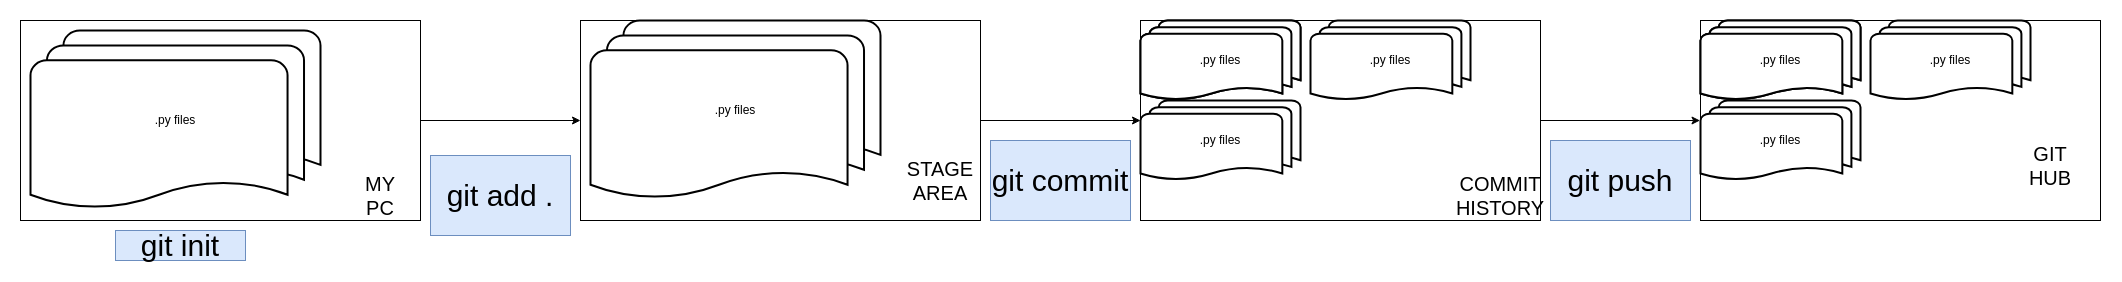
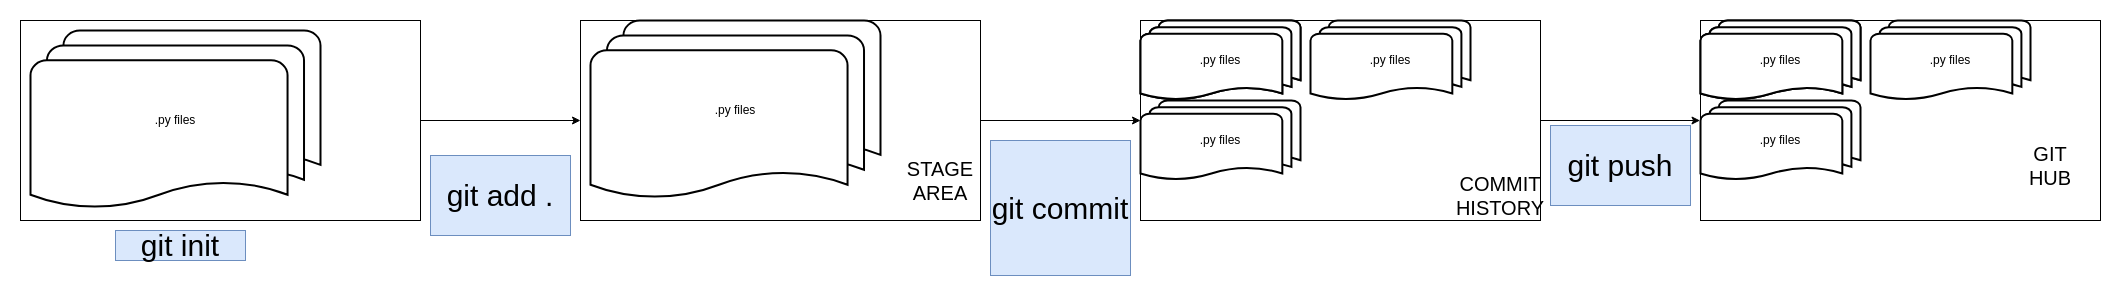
  <mxCell id="0" />
  <mxCell id="1" parent="0" />
  <mxCell id="2" style="edgeStyle=orthogonalEdgeStyle;rounded=0;orthogonalLoop=1;jettySize=auto;html=1;exitX=1;exitY=0.5;exitDx=0;exitDy=0;entryX=0;entryY=0.5;entryDx=0;entryDy=0;" edge="1" parent="1" source="3" target="8"><mxGeometry relative="1" as="geometry" /></mxCell>
  <mxCell id="3" value="" style="rounded=0;whiteSpace=wrap;html=1;" vertex="1" parent="1"><mxGeometry y="20" width="400" height="200" as="geometry" x="20" /></mxCell>
- <mxCell id="4" value="MY PC" style="text;html=1;strokeColor=none;fillColor=none;align=center;verticalAlign=middle;whiteSpace=wrap;rounded=0;fontSize=20;" vertex="1" parent="1"><mxGeometry x="350" y="180" width="60" height="30" as="geometry" /></mxCell>
  <mxCell id="5" value=".py files" style="strokeWidth=2;html=1;shape=mxgraph.flowchart.multi-document;whiteSpace=wrap;" vertex="1" parent="1"><mxGeometry x="30" y="30" width="290" height="180" as="geometry" /></mxCell>
  <mxCell id="6" value="git init&lt;br style=&quot;font-size: 30px;&quot;&gt;" style="text;html=1;strokeColor=#6c8ebf;fillColor=#dae8fc;align=center;verticalAlign=middle;whiteSpace=wrap;rounded=0;fontSize=30;" vertex="1" parent="1"><mxGeometry x="115" y="230" width="130" height="30" as="geometry" /></mxCell>
  <mxCell id="7" value="" style="group" vertex="1" connectable="0" parent="1"><mxGeometry x="580" y="20" width="400" height="200" as="geometry" /></mxCell>
  <mxCell id="8" value="" style="rounded=0;whiteSpace=wrap;html=1;" vertex="1" parent="7"><mxGeometry width="400" height="200" as="geometry" /></mxCell>
  <mxCell id="9" value="STAGE AREA" style="text;html=1;strokeColor=none;fillColor=none;align=center;verticalAlign=middle;whiteSpace=wrap;rounded=0;fontSize=20;" vertex="1" parent="7"><mxGeometry x="330" y="145" width="60" height="30" as="geometry" /></mxCell>
  <mxCell id="10" value=".py files" style="strokeWidth=2;html=1;shape=mxgraph.flowchart.multi-document;whiteSpace=wrap;" vertex="1" parent="7"><mxGeometry x="10" width="290" height="180" as="geometry" /></mxCell>
- <mxCell id="11" value="git commit" style="text;html=1;strokeColor=#6c8ebf;fillColor=#dae8fc;align=center;verticalAlign=middle;whiteSpace=wrap;rounded=0;fontSize=30;" vertex="1" parent="1"><mxGeometry x="990" y="140" width="140" height="80" as="geometry" /></mxCell>
+ <mxCell id="11" value="git commit" style="text;html=1;strokeColor=#6c8ebf;fillColor=#dae8fc;align=center;verticalAlign=middle;whiteSpace=wrap;rounded=0;fontSize=30;" vertex="1" parent="1"><mxGeometry x="990" y="140" width="140" height="135" as="geometry" /></mxCell>
  <mxCell id="12" style="edgeStyle=orthogonalEdgeStyle;rounded=0;orthogonalLoop=1;jettySize=auto;html=1;entryX=-0.003;entryY=0.25;entryDx=0;entryDy=0;entryPerimeter=0;" edge="1" parent="1" source="13" target="24"><mxGeometry relative="1" as="geometry" /></mxCell>
  <mxCell id="13" value="" style="rounded=0;whiteSpace=wrap;html=1;container=0;" vertex="1" parent="1"><mxGeometry x="1140" y="20" width="400" height="200" as="geometry" /></mxCell>
  <mxCell id="14" value="COMMIT HISTORY" style="text;html=1;strokeColor=none;fillColor=none;align=center;verticalAlign=middle;whiteSpace=wrap;rounded=0;fontSize=20;container=0;" vertex="1" parent="1"><mxGeometry x="1470" y="180" width="60" height="30" as="geometry" /></mxCell>
  <mxCell id="15" value=".py files" style="strokeWidth=2;html=1;shape=mxgraph.flowchart.multi-document;whiteSpace=wrap;container=0;" vertex="1" parent="1"><mxGeometry x="1140" y="20" width="160" height="80" as="geometry" /></mxCell>
  <mxCell id="16" value=".py files" style="strokeWidth=2;html=1;shape=mxgraph.flowchart.multi-document;whiteSpace=wrap;container=0;" vertex="1" parent="1"><mxGeometry x="1140" y="20" width="160" height="80" as="geometry" /></mxCell>
  <mxCell id="17" value=".py files" style="strokeWidth=2;html=1;shape=mxgraph.flowchart.multi-document;whiteSpace=wrap;container=0;" vertex="1" parent="1"><mxGeometry x="1140" y="100" width="160" height="80" as="geometry" /></mxCell>
  <mxCell id="18" value=".py files" style="strokeWidth=2;html=1;shape=mxgraph.flowchart.multi-document;whiteSpace=wrap;container=0;" vertex="1" parent="1"><mxGeometry x="1310" y="20" width="160" height="80" as="geometry" /></mxCell>
  <mxCell id="19" style="edgeStyle=orthogonalEdgeStyle;rounded=0;orthogonalLoop=1;jettySize=auto;html=1;entryX=0;entryY=0.25;entryDx=0;entryDy=0;entryPerimeter=0;" edge="1" parent="1" source="8" target="17"><mxGeometry relative="1" as="geometry" /></mxCell>
  <mxCell id="20" value="" style="rounded=0;whiteSpace=wrap;html=1;container=0;" vertex="1" parent="1"><mxGeometry x="1700" y="20" width="400" height="200" as="geometry" /></mxCell>
  <mxCell id="21" value="GIT HUB" style="text;html=1;strokeColor=none;fillColor=none;align=center;verticalAlign=middle;whiteSpace=wrap;rounded=0;fontSize=20;container=0;" vertex="1" parent="1"><mxGeometry x="2020" y="150" width="60" height="30" as="geometry" /></mxCell>
  <mxCell id="22" value=".py files" style="strokeWidth=2;html=1;shape=mxgraph.flowchart.multi-document;whiteSpace=wrap;container=0;" vertex="1" parent="1"><mxGeometry x="1700" y="20" width="160" height="80" as="geometry" /></mxCell>
  <mxCell id="23" value=".py files" style="strokeWidth=2;html=1;shape=mxgraph.flowchart.multi-document;whiteSpace=wrap;container=0;" vertex="1" parent="1"><mxGeometry x="1700" y="20" width="160" height="80" as="geometry" /></mxCell>
  <mxCell id="24" value=".py files" style="strokeWidth=2;html=1;shape=mxgraph.flowchart.multi-document;whiteSpace=wrap;container=0;" vertex="1" parent="1"><mxGeometry x="1700" y="100" width="160" height="80" as="geometry" /></mxCell>
  <mxCell id="25" value=".py files" style="strokeWidth=2;html=1;shape=mxgraph.flowchart.multi-document;whiteSpace=wrap;container=0;" vertex="1" parent="1"><mxGeometry x="1870" y="20" width="160" height="80" as="geometry" /></mxCell>
  <mxCell id="26" value="git add ." style="text;html=1;strokeColor=#6c8ebf;fillColor=#dae8fc;align=center;verticalAlign=middle;whiteSpace=wrap;rounded=0;fontSize=30;" vertex="1" parent="1"><mxGeometry x="430" y="155" width="140" height="80" as="geometry" /></mxCell>
- <mxCell id="27" value="git push" style="text;html=1;strokeColor=#6c8ebf;fillColor=#dae8fc;align=center;verticalAlign=middle;whiteSpace=wrap;rounded=0;fontSize=30;" vertex="1" parent="1"><mxGeometry x="1550" y="140" width="140" height="80" as="geometry" /></mxCell>
+ <mxCell id="27" value="git push" style="text;html=1;strokeColor=#6c8ebf;fillColor=#dae8fc;align=center;verticalAlign=middle;whiteSpace=wrap;rounded=0;fontSize=30;" vertex="1" parent="1"><mxGeometry x="1550" y="125" width="140" height="80" as="geometry" /></mxCell>
